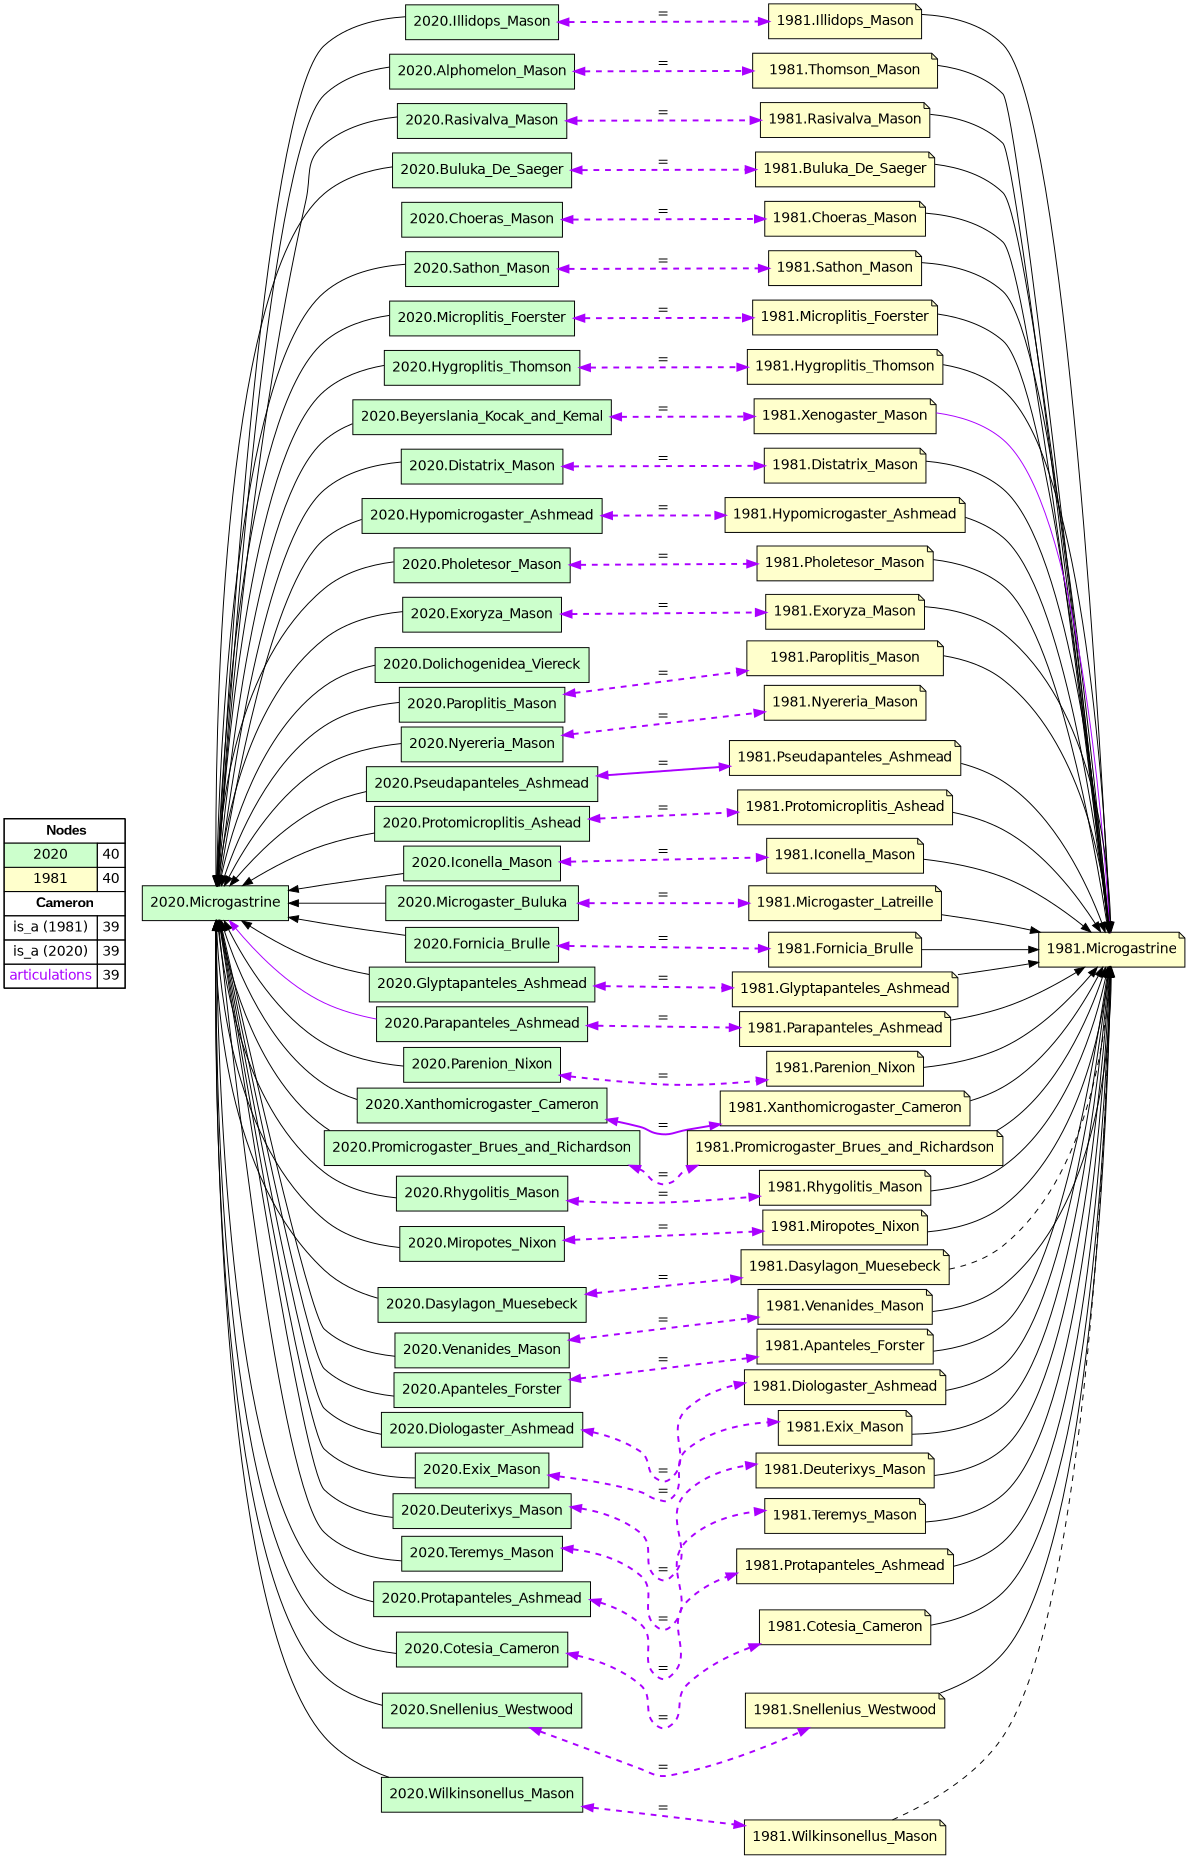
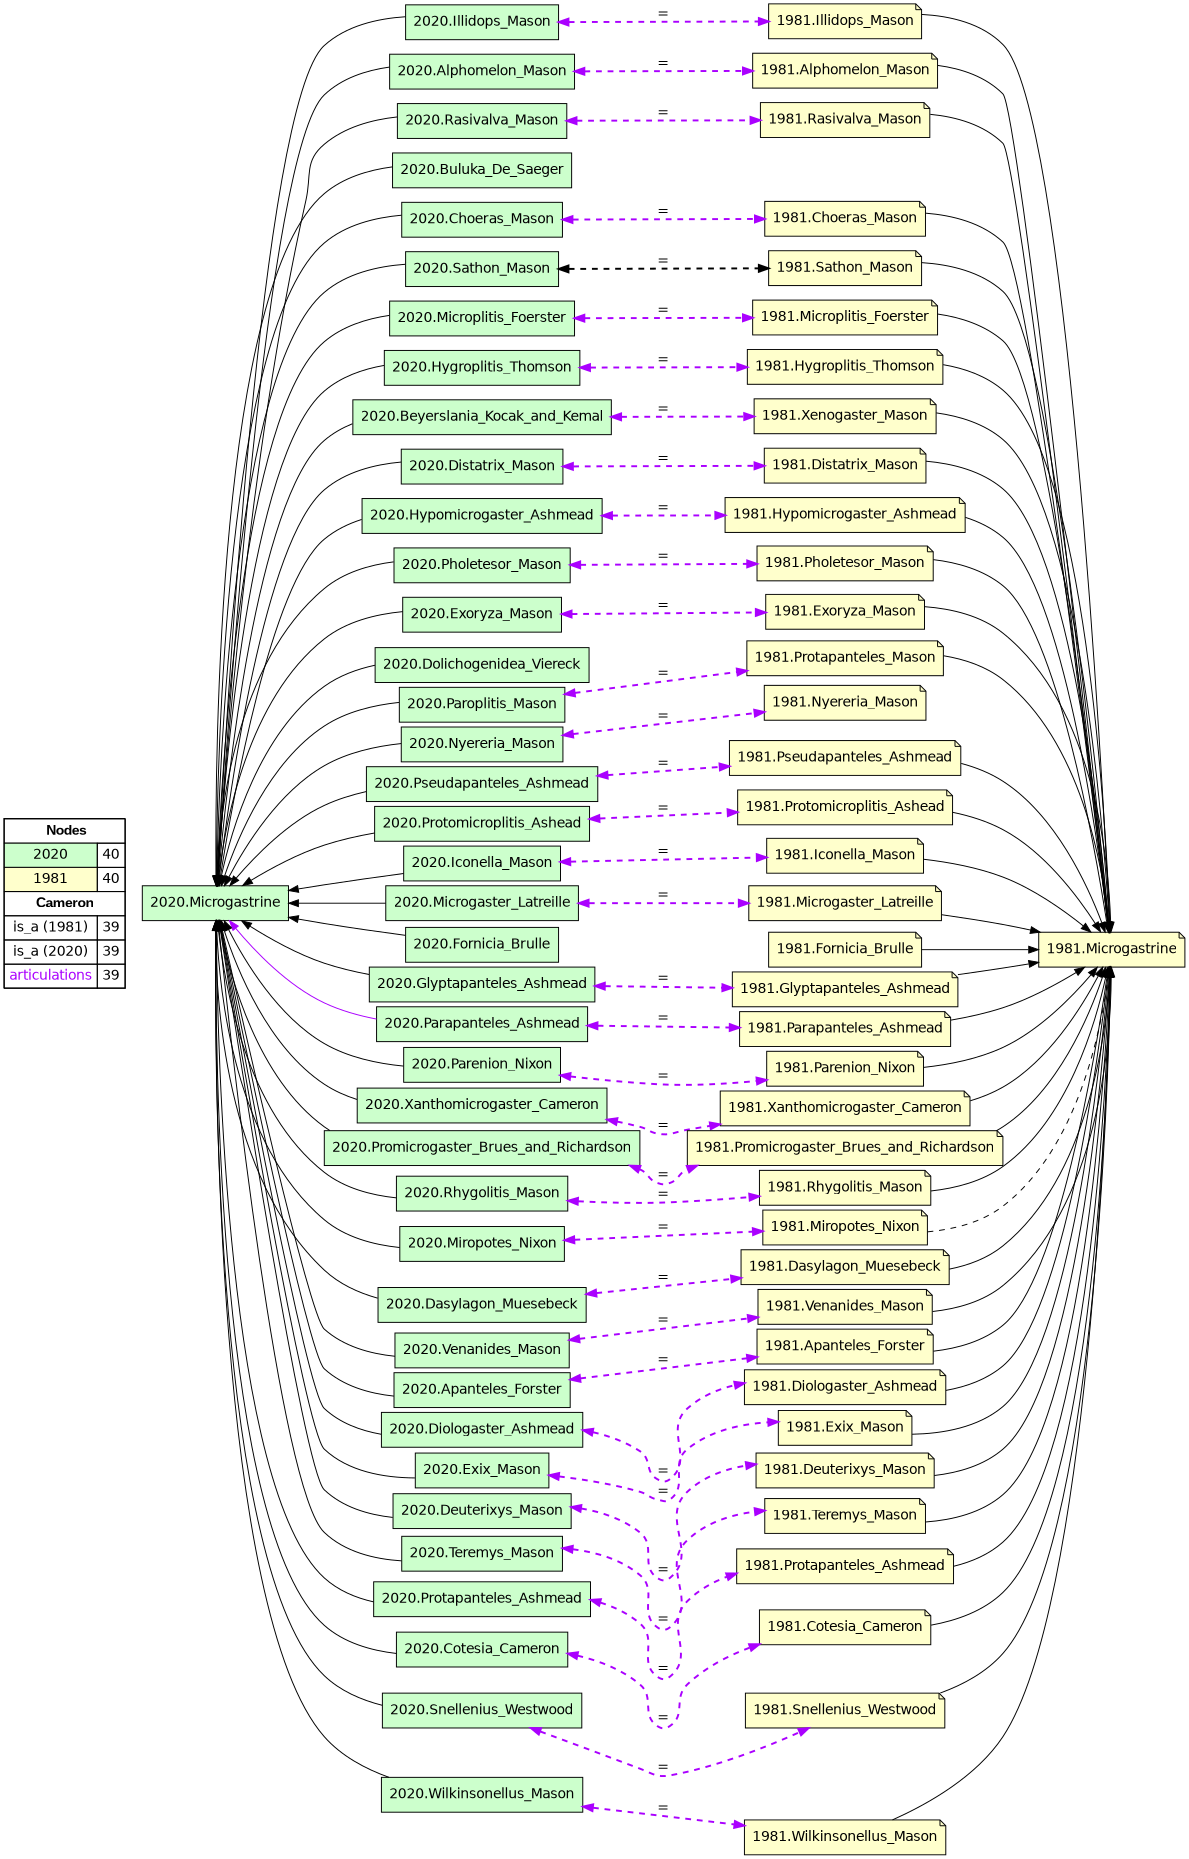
  digraph {
    rankdir=LR
    node [fillcolor="#CCFFCC" fontname=helvetica shape=box style=filled]
    edge [color="#000000" constraint=true dir=back penwidth=1 style=solid]
    n1 [fillcolor=white label=<   <TABLE BORDER="0" CELLBORDER="1" CELLSPACING="0" CELLPADDING="4">  <TR> <TD COLSPAN="2"><font face="Arial Black"> Nodes</font></TD> </TR>  <TR>   <TD bgcolor="#CCFFCC" fontname="helvetica">2020</TD>   <TD>40</TD>   </TR>  <TR>   <TD bgcolor="#FFFFCC" fontname="helvetica">1981</TD>   <TD>40</TD>   </TR>  <TR> <TD COLSPAN="2"><font face = "Arial Black"> Cameron </font></TD> </TR>  <TR>   <TD><font color ="#000000">is_a (1981)</font></TD><TD>39</TD> </TR> <TR>   <TD><font color ="#000000">is_a (2020)</font></TD><TD>39</TD> </TR> <TR>   <TD><font color ="#AA00FF">articulations</font></TD><TD>39</TD> </TR> </TABLE>   > margin=0]
    "1981.Illidops_Mason" [fillcolor="#FFFFCC" shape=note]
    "2020.Illidops_Mason"
    "1981.Microgastrine" [fillcolor="#FFFFCC" shape=note]
-   "1981.Alphomelon_Mason" [fillcolor="#FFFFCC" shape=note label="1981.Thomson_Mason"]
+   "1981.Alphomelon_Mason" [fillcolor="#FFFFCC" shape=note]
    "2020.Alphomelon_Mason"
    "1981.Rasivalva_Mason" [fillcolor="#FFFFCC" shape=note]
    "2020.Rasivalva_Mason"
-   "1981.Buluka_De_Saeger" [fillcolor="#FFFFCC" shape=note]
    "2020.Buluka_De_Saeger"
    "1981.Choeras_Mason" [fillcolor="#FFFFCC" shape=note]
    "2020.Choeras_Mason"
    "1981.Sathon_Mason" [fillcolor="#FFFFCC" shape=note]
    "2020.Sathon_Mason"
    "1981.Microplitis_Foerster" [fillcolor="#FFFFCC" shape=note]
    "2020.Microplitis_Foerster"
    "1981.Hygroplitis_Thomson" [fillcolor="#FFFFCC" shape=note]
    "2020.Hygroplitis_Thomson"
    "1981.Xenogaster_Mason" [fillcolor="#FFFFCC" shape=note]
    "2020.Beyerslania_Kocak_and_Kemal"
    "1981.Distatrix_Mason" [fillcolor="#FFFFCC" shape=note]
    "2020.Distatrix_Mason"
    "1981.Hypomicrogaster_Ashmead" [fillcolor="#FFFFCC" shape=note]
    "2020.Hypomicrogaster_Ashmead"
    "1981.Pholetesor_Mason" [fillcolor="#FFFFCC" shape=note]
    "2020.Pholetesor_Mason"
    "1981.Exoryza_Mason" [fillcolor="#FFFFCC" shape=note]
    "2020.Exoryza_Mason"
    "2020.Microgastrine"
    "2020.Dolichogenidea_Viereck"
    "2020.Paroplitis_Mason"
    "2020.Nyereria_Mason"
    "2020.Pseudapanteles_Ashmead"
    "2020.Protomicroplitis_Ashead"
    "2020.Iconella_Mason"
-   "2020.Microgaster_Latreille" [label="2020.Microgaster_Buluka"]
+   "2020.Microgaster_Latreille"
    "2020.Fornicia_Brulle"
    "2020.Glyptapanteles_Ashmead"
    "2020.Parapanteles_Ashmead"
    "2020.Parenion_Nixon"
    "2020.Xanthomicrogaster_Cameron"
    "2020.Promicrogaster_Brues_and_Richardson"
    "2020.Rhygolitis_Mason"
    "2020.Miropotes_Nixon"
    "2020.Dasylagon_Muesebeck"
    "2020.Venanides_Mason"
    "2020.Apanteles_Forster"
    "2020.Diologaster_Ashmead"
    "2020.Exix_Mason"
    "2020.Deuterixys_Mason"
    "2020.Teremys_Mason"
    "2020.Protapanteles_Ashmead"
    "2020.Cotesia_Cameron"
    "2020.Snellenius_Westwood"
    "2020.Wilkinsonellus_Mason"
-   "1981.Paroplitis_Mason" [fillcolor="#FFFFCC" shape=note]
+   "1981.Paroplitis_Mason" [fillcolor="#FFFFCC" shape=note label="1981.Protapanteles_Mason"]
    "1981.Nyereria_Mason" [fillcolor="#FFFFCC" shape=note]
    "1981.Pseudapanteles_Ashmead" [fillcolor="#FFFFCC" shape=note]
    "1981.Protomicroplitis_Ashead" [fillcolor="#FFFFCC" shape=note]
    "1981.Iconella_Mason" [fillcolor="#FFFFCC" shape=note]
    "1981.Microgaster_Latreille" [fillcolor="#FFFFCC" shape=note]
    "1981.Fornicia_Brulle" [fillcolor="#FFFFCC" shape=note]
    "1981.Glyptapanteles_Ashmead" [fillcolor="#FFFFCC" shape=note]
    "1981.Parapanteles_Ashmead" [fillcolor="#FFFFCC" shape=note]
    "1981.Parenion_Nixon" [fillcolor="#FFFFCC" shape=note]
    "1981.Xanthomicrogaster_Cameron" [fillcolor="#FFFFCC" shape=note]
    "1981.Promicrogaster_Brues_and_Richardson" [fillcolor="#FFFFCC" shape=note]
    "1981.Rhygolitis_Mason" [fillcolor="#FFFFCC" shape=note]
    "1981.Miropotes_Nixon" [fillcolor="#FFFFCC" shape=note]
    "1981.Dasylagon_Muesebeck" [fillcolor="#FFFFCC" shape=note]
    "1981.Venanides_Mason" [fillcolor="#FFFFCC" shape=note]
    "1981.Apanteles_Forster" [fillcolor="#FFFFCC" shape=note]
    "1981.Diologaster_Ashmead" [fillcolor="#FFFFCC" shape=note]
    "1981.Exix_Mason" [fillcolor="#FFFFCC" shape=note]
    "1981.Deuterixys_Mason" [fillcolor="#FFFFCC" shape=note]
    "1981.Teremys_Mason" [fillcolor="#FFFFCC" shape=note]
    "1981.Protapanteles_Ashmead" [fillcolor="#FFFFCC" shape=note]
    "1981.Cotesia_Cameron" [fillcolor="#FFFFCC" shape=note]
    "1981.Snellenius_Westwood" [fillcolor="#FFFFCC" shape=note]
    "1981.Wilkinsonellus_Mason" [fillcolor="#FFFFCC" shape=note]
    subgraph sub_1 {
      rank=source
      n1
    }
    "1981.Illidops_Mason" -> "1981.Microgastrine" [dir=forward]
    "2020.Illidops_Mason" -> "1981.Illidops_Mason" [color="#AA00FF" dir=both label="=" penwidth=2 style=dashed]
    "1981.Alphomelon_Mason" -> "1981.Microgastrine" [dir=forward]
    "2020.Alphomelon_Mason" -> "1981.Alphomelon_Mason" [color="#AA00FF" dir=both label="=" penwidth=2 style=dashed]
    "1981.Rasivalva_Mason" -> "1981.Microgastrine" [dir=forward]
    "2020.Rasivalva_Mason" -> "1981.Rasivalva_Mason" [color="#AA00FF" dir=both label="=" penwidth=2 style=dashed]
-   "1981.Buluka_De_Saeger" -> "1981.Microgastrine" [dir=forward]
-   "2020.Buluka_De_Saeger" -> "1981.Buluka_De_Saeger" [color="#AA00FF" dir=both label="=" penwidth=2 style=dashed]
    "1981.Choeras_Mason" -> "1981.Microgastrine" [dir=forward]
    "2020.Choeras_Mason" -> "1981.Choeras_Mason" [color="#AA00FF" dir=both label="=" penwidth=2 style=dashed]
    "1981.Sathon_Mason" -> "1981.Microgastrine" [dir=forward]
-   "2020.Sathon_Mason" -> "1981.Sathon_Mason" [color="#AA00FF" dir=both label="=" penwidth=2 style=dashed]
+   "2020.Sathon_Mason" -> "1981.Sathon_Mason" [dir=both label="=" penwidth=2 style=dashed]
    "1981.Microplitis_Foerster" -> "1981.Microgastrine" [dir=forward]
    "2020.Microplitis_Foerster" -> "1981.Microplitis_Foerster" [color="#AA00FF" dir=both label="=" penwidth=2 style=dashed]
    "1981.Hygroplitis_Thomson" -> "1981.Microgastrine" [dir=forward]
    "2020.Hygroplitis_Thomson" -> "1981.Hygroplitis_Thomson" [color="#AA00FF" dir=both label="=" penwidth=2 style=dashed]
-   "1981.Xenogaster_Mason" -> "1981.Microgastrine" [color="#AA00FF" dir=forward]
+   "1981.Xenogaster_Mason" -> "1981.Microgastrine" [dir=forward]
    "2020.Beyerslania_Kocak_and_Kemal" -> "1981.Xenogaster_Mason" [color="#AA00FF" dir=both label="=" penwidth=2 style=dashed]
    "1981.Distatrix_Mason" -> "1981.Microgastrine" [dir=forward]
    "2020.Distatrix_Mason" -> "1981.Distatrix_Mason" [color="#AA00FF" dir=both label="=" penwidth=2 style=dashed]
    "1981.Hypomicrogaster_Ashmead" -> "1981.Microgastrine" [dir=forward]
    "2020.Hypomicrogaster_Ashmead" -> "1981.Hypomicrogaster_Ashmead" [color="#AA00FF" dir=both label="=" penwidth=2 style=dashed]
    "1981.Pholetesor_Mason" -> "1981.Microgastrine" [dir=forward]
    "2020.Pholetesor_Mason" -> "1981.Pholetesor_Mason" [color="#AA00FF" dir=both label="=" penwidth=2 style=dashed]
    "1981.Exoryza_Mason" -> "1981.Microgastrine" [dir=forward]
    "2020.Exoryza_Mason" -> "1981.Exoryza_Mason" [color="#AA00FF" dir=both label="=" penwidth=2 style=dashed]
    "2020.Microgastrine" -> "2020.Illidops_Mason"
    "2020.Microgastrine" -> "2020.Alphomelon_Mason"
    "2020.Microgastrine" -> "2020.Rasivalva_Mason"
    "2020.Microgastrine" -> "2020.Buluka_De_Saeger"
+   "2020.Microgastrine" -> "2020.Choeras_Mason"
    "2020.Microgastrine" -> "2020.Sathon_Mason"
    "2020.Microgastrine" -> "2020.Microplitis_Foerster"
    "2020.Microgastrine" -> "2020.Hygroplitis_Thomson"
    "2020.Microgastrine" -> "2020.Beyerslania_Kocak_and_Kemal"
    "2020.Microgastrine" -> "2020.Distatrix_Mason"
    "2020.Microgastrine" -> "2020.Hypomicrogaster_Ashmead"
    "2020.Microgastrine" -> "2020.Pholetesor_Mason"
    "2020.Microgastrine" -> "2020.Exoryza_Mason"
    "2020.Microgastrine" -> "2020.Dolichogenidea_Viereck"
    "2020.Microgastrine" -> "2020.Paroplitis_Mason"
    "2020.Microgastrine" -> "2020.Nyereria_Mason"
    "2020.Microgastrine" -> "2020.Pseudapanteles_Ashmead"
    "2020.Microgastrine" -> "2020.Protomicroplitis_Ashead"
    "2020.Microgastrine" -> "2020.Iconella_Mason"
    "2020.Microgastrine" -> "2020.Microgaster_Latreille"
    "2020.Microgastrine" -> "2020.Fornicia_Brulle"
    "2020.Microgastrine" -> "2020.Glyptapanteles_Ashmead"
    "2020.Microgastrine" -> "2020.Parapanteles_Ashmead" [color="#AA00FF"]
    "2020.Microgastrine" -> "2020.Parenion_Nixon"
    "2020.Microgastrine" -> "2020.Xanthomicrogaster_Cameron"
    "2020.Microgastrine" -> "2020.Promicrogaster_Brues_and_Richardson"
    "2020.Microgastrine" -> "2020.Rhygolitis_Mason"
    "2020.Microgastrine" -> "2020.Miropotes_Nixon"
    "2020.Microgastrine" -> "2020.Dasylagon_Muesebeck"
    "2020.Microgastrine" -> "2020.Venanides_Mason"
    "2020.Microgastrine" -> "2020.Apanteles_Forster"
    "2020.Microgastrine" -> "2020.Diologaster_Ashmead"
    "2020.Microgastrine" -> "2020.Exix_Mason"
    "2020.Microgastrine" -> "2020.Deuterixys_Mason"
    "2020.Microgastrine" -> "2020.Teremys_Mason"
    "2020.Microgastrine" -> "2020.Protapanteles_Ashmead"
    "2020.Microgastrine" -> "2020.Cotesia_Cameron"
    "2020.Microgastrine" -> "2020.Snellenius_Westwood"
    "2020.Microgastrine" -> "2020.Wilkinsonellus_Mason"
    "2020.Paroplitis_Mason" -> "1981.Paroplitis_Mason" [color="#AA00FF" dir=both label="=" penwidth=2 style=dashed]
    "2020.Nyereria_Mason" -> "1981.Nyereria_Mason" [color="#AA00FF" dir=both label="=" penwidth=2 style=dashed]
-   "2020.Pseudapanteles_Ashmead" -> "1981.Pseudapanteles_Ashmead" [color="#AA00FF" dir=both label="=" penwidth=2]
+   "2020.Pseudapanteles_Ashmead" -> "1981.Pseudapanteles_Ashmead" [color="#AA00FF" dir=both label="=" penwidth=2 style=dashed]
    "2020.Protomicroplitis_Ashead" -> "1981.Protomicroplitis_Ashead" [color="#AA00FF" dir=both label="=" penwidth=2 style=dashed]
    "2020.Iconella_Mason" -> "1981.Iconella_Mason" [color="#AA00FF" dir=both label="=" penwidth=2 style=dashed]
    "2020.Microgaster_Latreille" -> "1981.Microgaster_Latreille" [color="#AA00FF" dir=both label="=" penwidth=2 style=dashed]
-   "2020.Fornicia_Brulle" -> "1981.Fornicia_Brulle" [color="#AA00FF" dir=both label="=" penwidth=2 style=dashed]
    "2020.Glyptapanteles_Ashmead" -> "1981.Glyptapanteles_Ashmead" [color="#AA00FF" dir=both label="=" penwidth=2 style=dashed]
    "2020.Parapanteles_Ashmead" -> "1981.Parapanteles_Ashmead" [color="#AA00FF" dir=both label="=" penwidth=2 style=dashed]
    "2020.Parenion_Nixon" -> "1981.Parenion_Nixon" [color="#AA00FF" dir=both label="=" penwidth=2 style=dashed]
-   "2020.Xanthomicrogaster_Cameron" -> "1981.Xanthomicrogaster_Cameron" [color="#AA00FF" dir=both label="=" penwidth=2]
+   "2020.Xanthomicrogaster_Cameron" -> "1981.Xanthomicrogaster_Cameron" [color="#AA00FF" dir=both label="=" penwidth=2 style=dashed]
    "2020.Promicrogaster_Brues_and_Richardson" -> "1981.Promicrogaster_Brues_and_Richardson" [color="#AA00FF" dir=both label="=" penwidth=2 style=dashed]
    "2020.Rhygolitis_Mason" -> "1981.Rhygolitis_Mason" [color="#AA00FF" dir=both label="=" penwidth=2 style=dashed]
    "2020.Miropotes_Nixon" -> "1981.Miropotes_Nixon" [color="#AA00FF" dir=both label="=" penwidth=2 style=dashed]
    "2020.Dasylagon_Muesebeck" -> "1981.Dasylagon_Muesebeck" [color="#AA00FF" dir=both label="=" penwidth=2 style=dashed]
    "2020.Venanides_Mason" -> "1981.Venanides_Mason" [color="#AA00FF" dir=both label="=" penwidth=2 style=dashed]
    "2020.Apanteles_Forster" -> "1981.Apanteles_Forster" [color="#AA00FF" dir=both label="=" penwidth=2 style=dashed]
    "2020.Diologaster_Ashmead" -> "1981.Diologaster_Ashmead" [color="#AA00FF" dir=both label="=" penwidth=2 style=dashed]
    "2020.Exix_Mason" -> "1981.Exix_Mason" [color="#AA00FF" dir=both label="=" penwidth=2 style=dashed]
    "2020.Deuterixys_Mason" -> "1981.Deuterixys_Mason" [color="#AA00FF" dir=both label="=" penwidth=2 style=dashed]
    "2020.Teremys_Mason" -> "1981.Teremys_Mason" [color="#AA00FF" dir=both label="=" penwidth=2 style=dashed]
    "2020.Protapanteles_Ashmead" -> "1981.Protapanteles_Ashmead" [color="#AA00FF" dir=both label="=" penwidth=2 style=dashed]
    "2020.Cotesia_Cameron" -> "1981.Cotesia_Cameron" [color="#AA00FF" dir=both label="=" penwidth=2 style=dashed]
    "2020.Snellenius_Westwood" -> "1981.Snellenius_Westwood" [color="#AA00FF" dir=both label="=" penwidth=2 style=dashed]
    "2020.Wilkinsonellus_Mason" -> "1981.Wilkinsonellus_Mason" [color="#AA00FF" dir=both label="=" penwidth=2 style=dashed]
    "1981.Paroplitis_Mason" -> "1981.Microgastrine" [dir=forward]
    "1981.Pseudapanteles_Ashmead" -> "1981.Microgastrine" [dir=forward]
    "1981.Protomicroplitis_Ashead" -> "1981.Microgastrine" [dir=forward]
    "1981.Iconella_Mason" -> "1981.Microgastrine" [dir=forward]
    "1981.Microgaster_Latreille" -> "1981.Microgastrine" [dir=forward]
    "1981.Fornicia_Brulle" -> "1981.Microgastrine" [dir=forward]
    "1981.Glyptapanteles_Ashmead" -> "1981.Microgastrine" [dir=forward]
    "1981.Parapanteles_Ashmead" -> "1981.Microgastrine" [dir=forward]
    "1981.Parenion_Nixon" -> "1981.Microgastrine" [dir=forward]
    "1981.Xanthomicrogaster_Cameron" -> "1981.Microgastrine" [dir=forward]
    "1981.Promicrogaster_Brues_and_Richardson" -> "1981.Microgastrine" [dir=forward]
    "1981.Rhygolitis_Mason" -> "1981.Microgastrine" [dir=forward]
-   "1981.Miropotes_Nixon" -> "1981.Microgastrine" [dir=forward]
-   "1981.Dasylagon_Muesebeck" -> "1981.Microgastrine" [dir=forward style=dashed]
+   "1981.Miropotes_Nixon" -> "1981.Microgastrine" [dir=forward style=dashed]
+   "1981.Dasylagon_Muesebeck" -> "1981.Microgastrine" [dir=forward]
    "1981.Venanides_Mason" -> "1981.Microgastrine" [dir=forward]
    "1981.Apanteles_Forster" -> "1981.Microgastrine" [dir=forward]
    "1981.Diologaster_Ashmead" -> "1981.Microgastrine" [dir=forward]
    "1981.Exix_Mason" -> "1981.Microgastrine" [dir=forward]
    "1981.Deuterixys_Mason" -> "1981.Microgastrine" [dir=forward]
    "1981.Teremys_Mason" -> "1981.Microgastrine" [dir=forward]
    "1981.Protapanteles_Ashmead" -> "1981.Microgastrine" [dir=forward]
    "1981.Cotesia_Cameron" -> "1981.Microgastrine" [dir=forward]
    "1981.Snellenius_Westwood" -> "1981.Microgastrine" [dir=forward]
-   "1981.Wilkinsonellus_Mason" -> "1981.Microgastrine" [dir=forward style=dashed]
+   "1981.Wilkinsonellus_Mason" -> "1981.Microgastrine" [dir=forward]
  }
